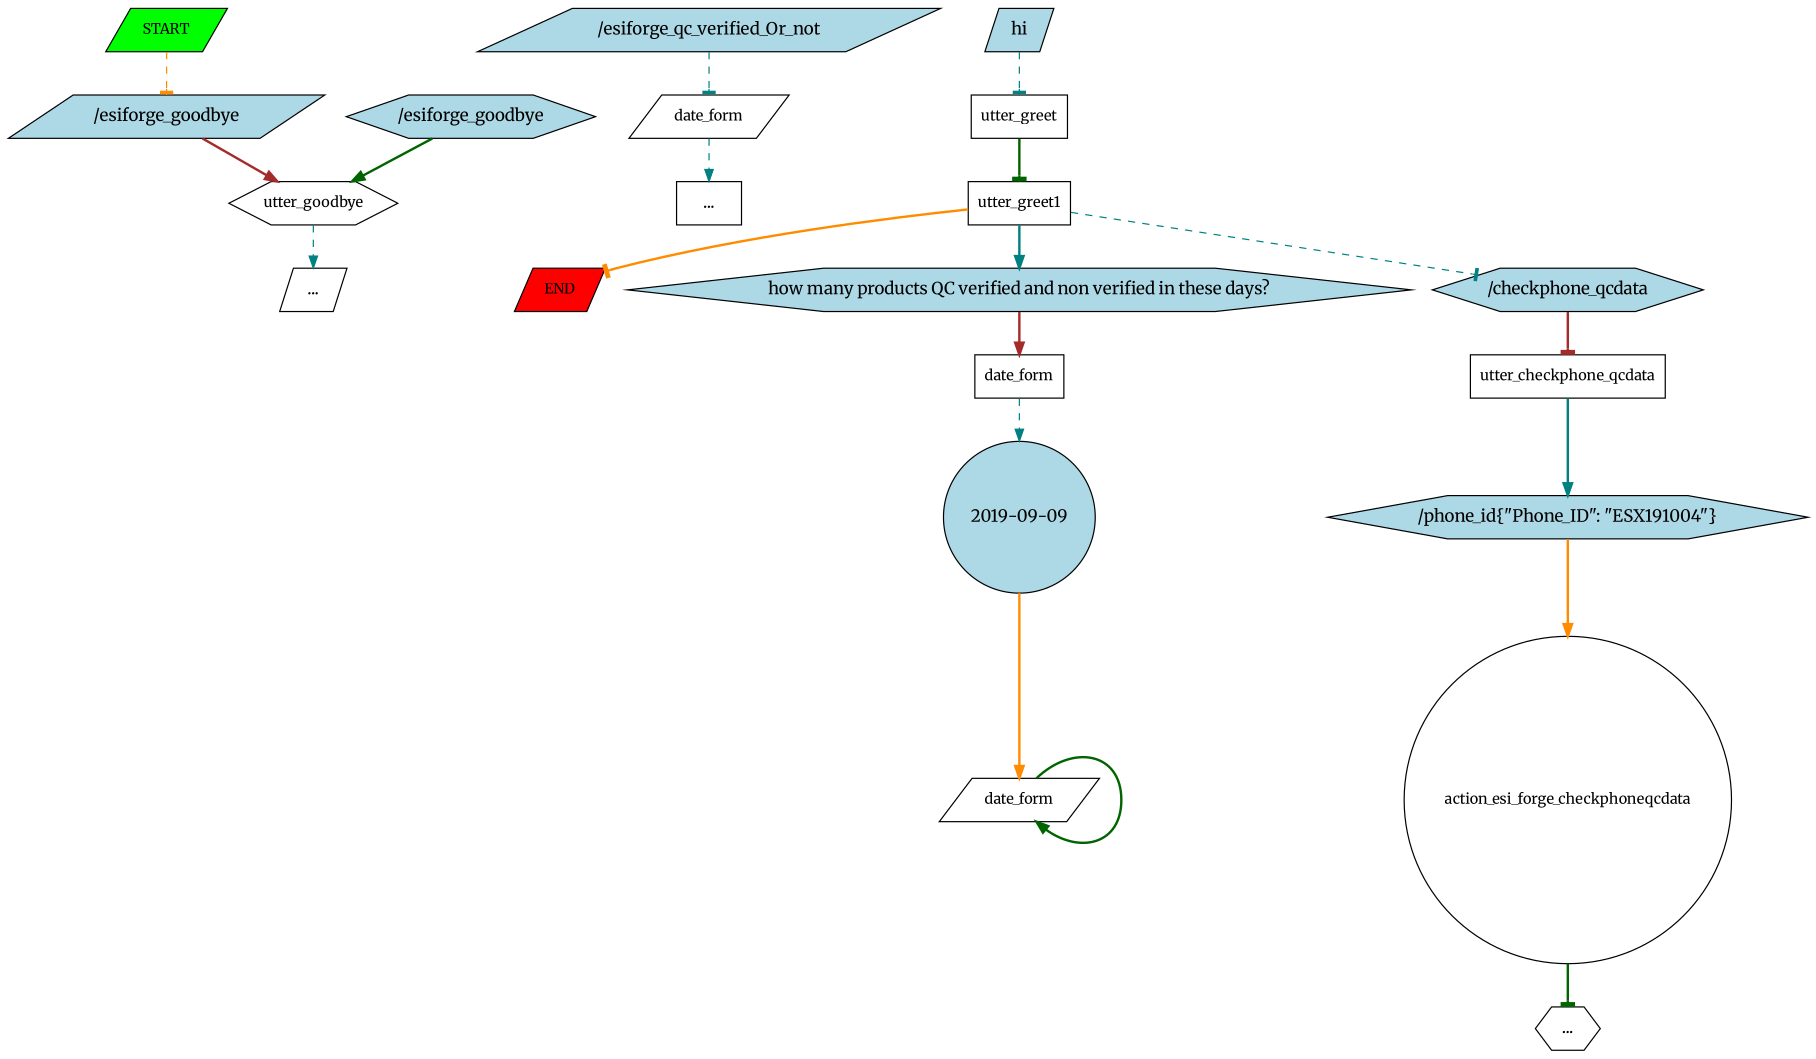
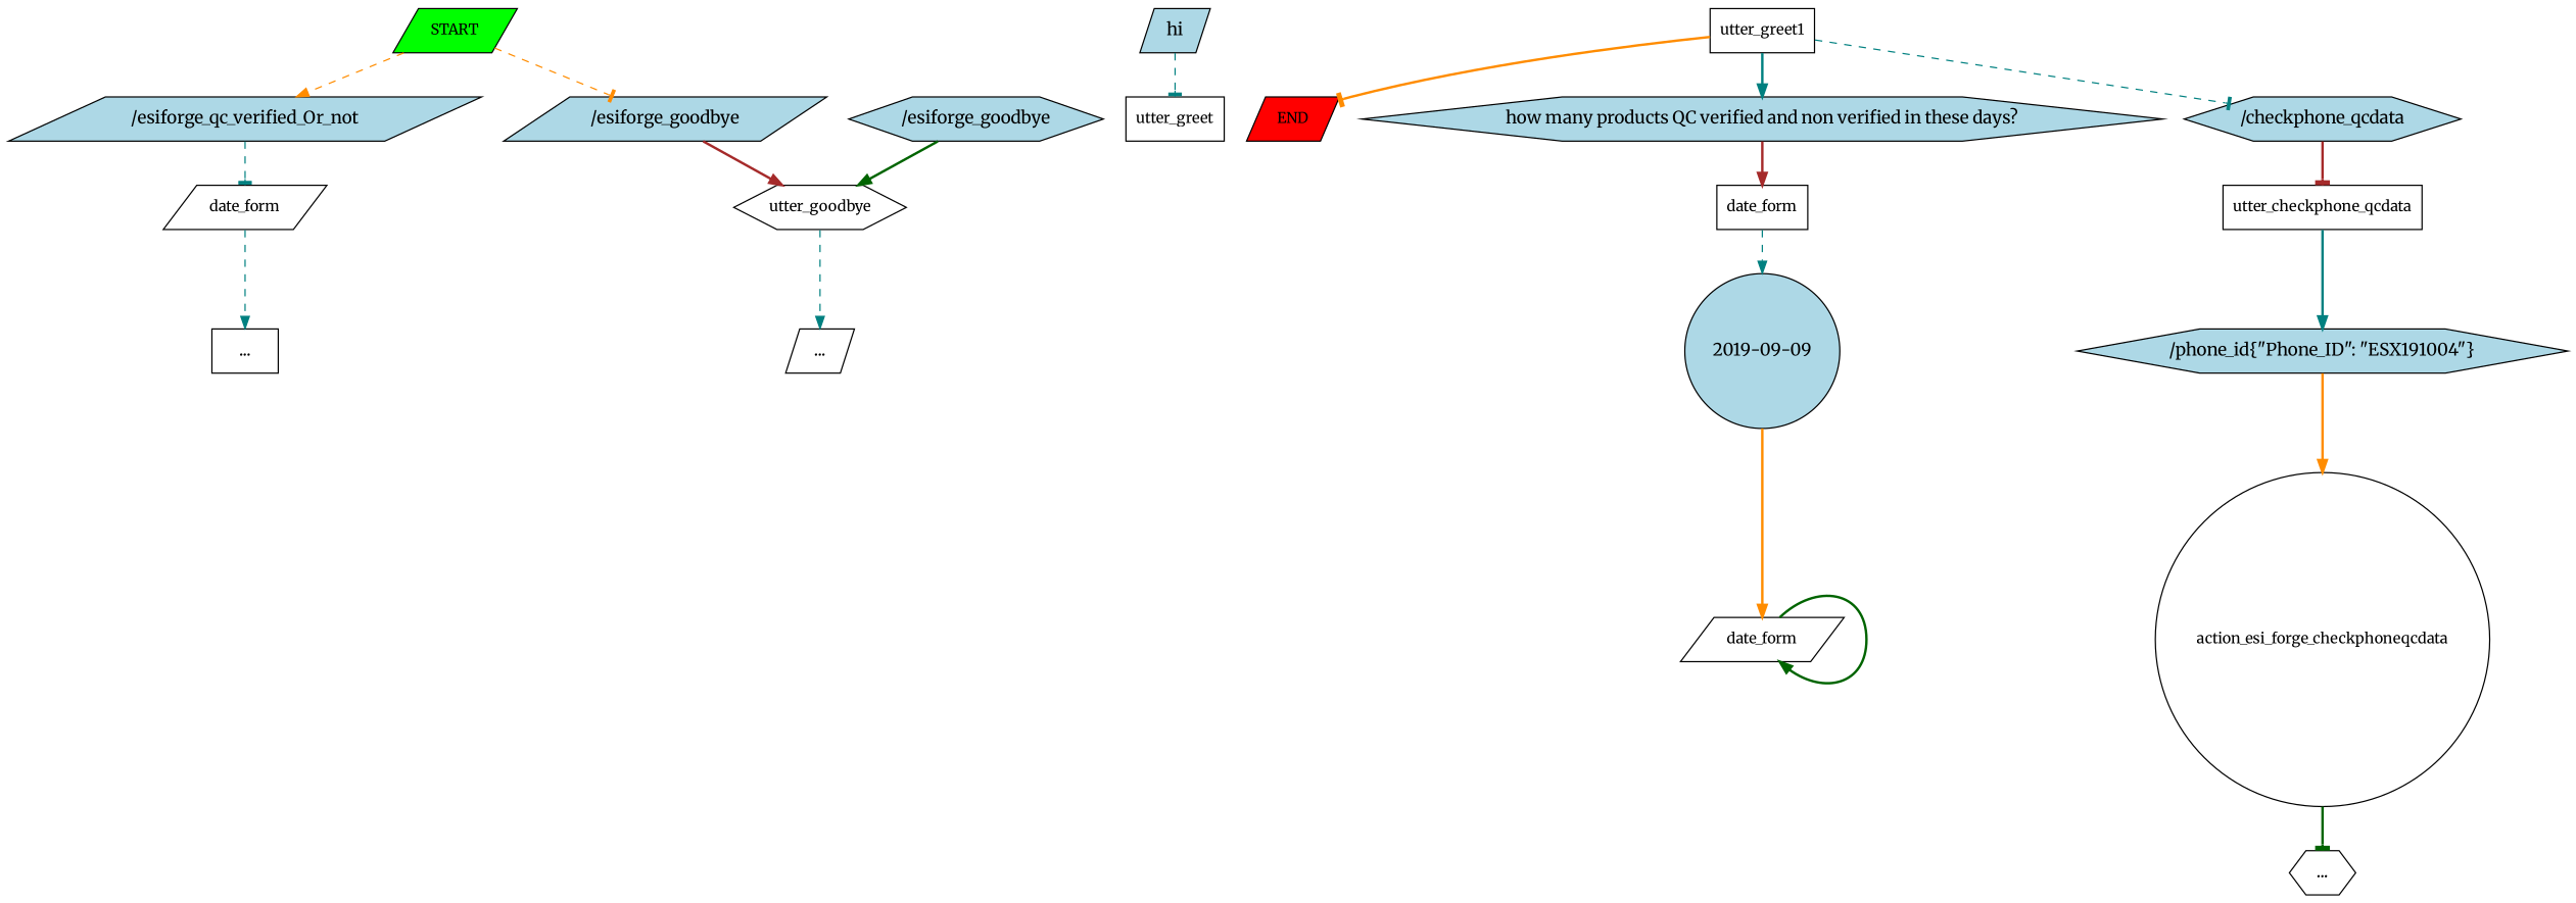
  digraph {
    fontname=Merriweather
    node [fontname=Merriweather shape=parallelogram]
    edge [arrowhead=normal color=teal fontname=Merriweather style=bold]
    n1 [fillcolor=green fontsize=12 label=START style=filled]
    n2 [fillcolor=lightblue label="/esiforge_qc_verified_Or_not" style=filled]
    n3 [fillcolor=lightblue label="/esiforge_goodbye" style=filled]
    n4 [fillcolor=lightblue label=hi style=filled]
    n5 [fontsize=12 label=utter_greet shape=box]
    n6 [fontsize=12 label=date_form]
    n7 [fontsize=12 label=utter_goodbye shape=hexagon]
    n8 [fillcolor=red fontsize=12 label=END style=filled]
    n9 [fontsize=12 label=utter_greet1 shape=box]
    n10 [fillcolor=lightblue label="how\ many\ products\ QC\ verified\ and\ non\ verified\ in\ these\ days\?" shape=hexagon style=filled]
    n11 [fillcolor=lightblue label="/checkphone_qcdata" shape=hexagon style=filled]
    n12 [fontsize=12 label=date_form shape=box]
    n13 [fontsize=12 label=utter_checkphone_qcdata shape=box]
    n14 [label="..." shape=box]
    n15 [label="..."]
    n16 [fillcolor=lightblue label="2019\-09\-09" shape=circle style=filled]
    n17 [fontsize=12 label=date_form]
    n18 [fillcolor=lightblue label="/esiforge_goodbye" shape=hexagon style=filled]
    n19 [fillcolor=lightblue label="/phone_id\{\"Phone_ID\":\ \"ESX191004\"\}" shape=hexagon style=filled]
    n20 [fontsize=12 label=action_esi_forge_checkphoneqcdata shape=circle]
    n21 [label="..." shape=hexagon]
+   n1 -> n2 [color=darkorange style=dashed]
    n1 -> n3 [arrowhead=tee color=darkorange style=dashed]
    n2 -> n6 [arrowhead=tee style=dashed]
    n3 -> n7 [color=brown]
    n4 -> n5 [arrowhead=tee style=dashed]
-   n5 -> n9 [arrowhead=tee color=darkgreen]
    n6 -> n14 [style=dashed]
    n7 -> n15 [style=dashed]
    n9 -> n8 [arrowhead=tee color=darkorange]
    n9 -> n10
    n9 -> n11 [arrowhead=tee style=dashed]
    n10 -> n12 [color=brown]
    n11 -> n13 [arrowhead=tee color=brown]
    n12 -> n16 [style=dashed]
    n13 -> n19
    n16 -> n17 [color=darkorange]
    n17 -> n17 [color=darkgreen]
    n18 -> n7 [color=darkgreen]
    n19 -> n20 [color=darkorange]
    n20 -> n21 [arrowhead=tee color=darkgreen]
  }
